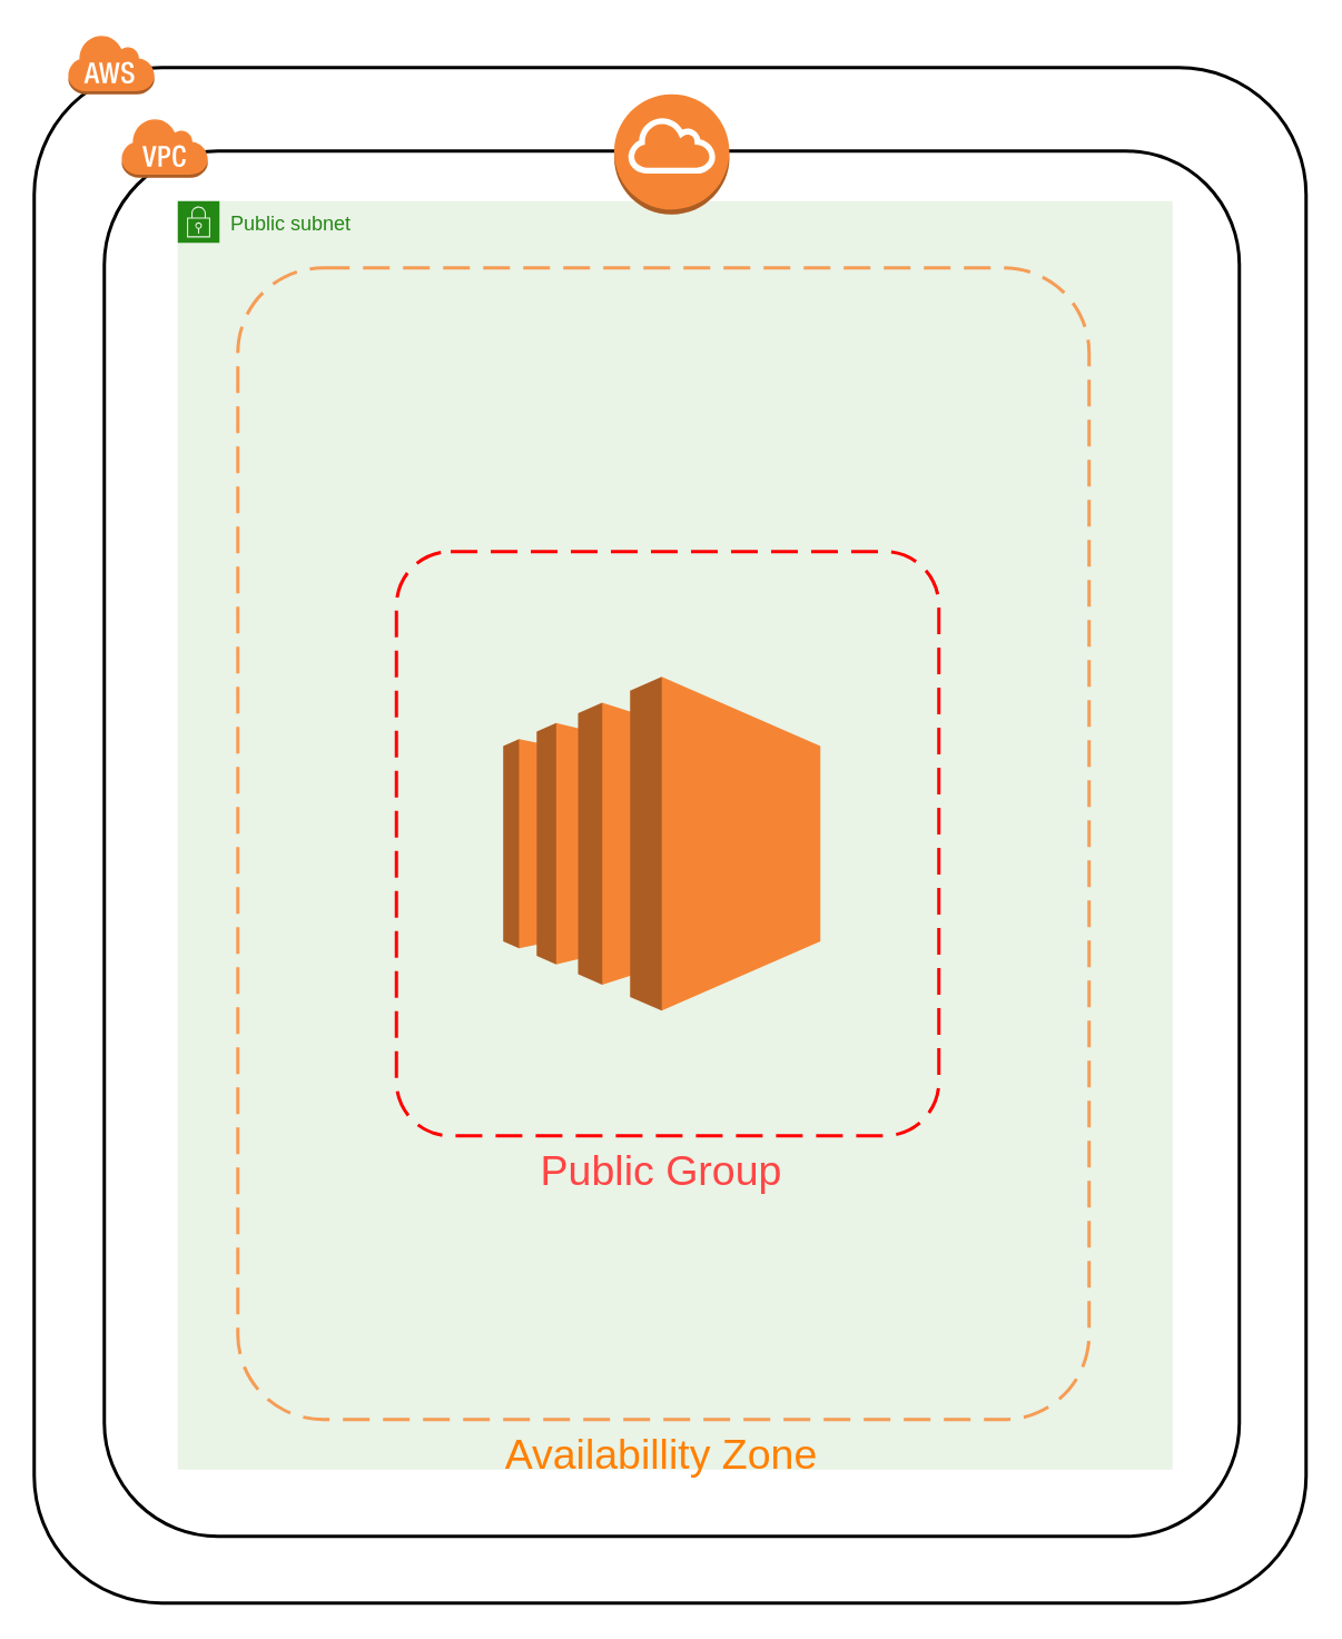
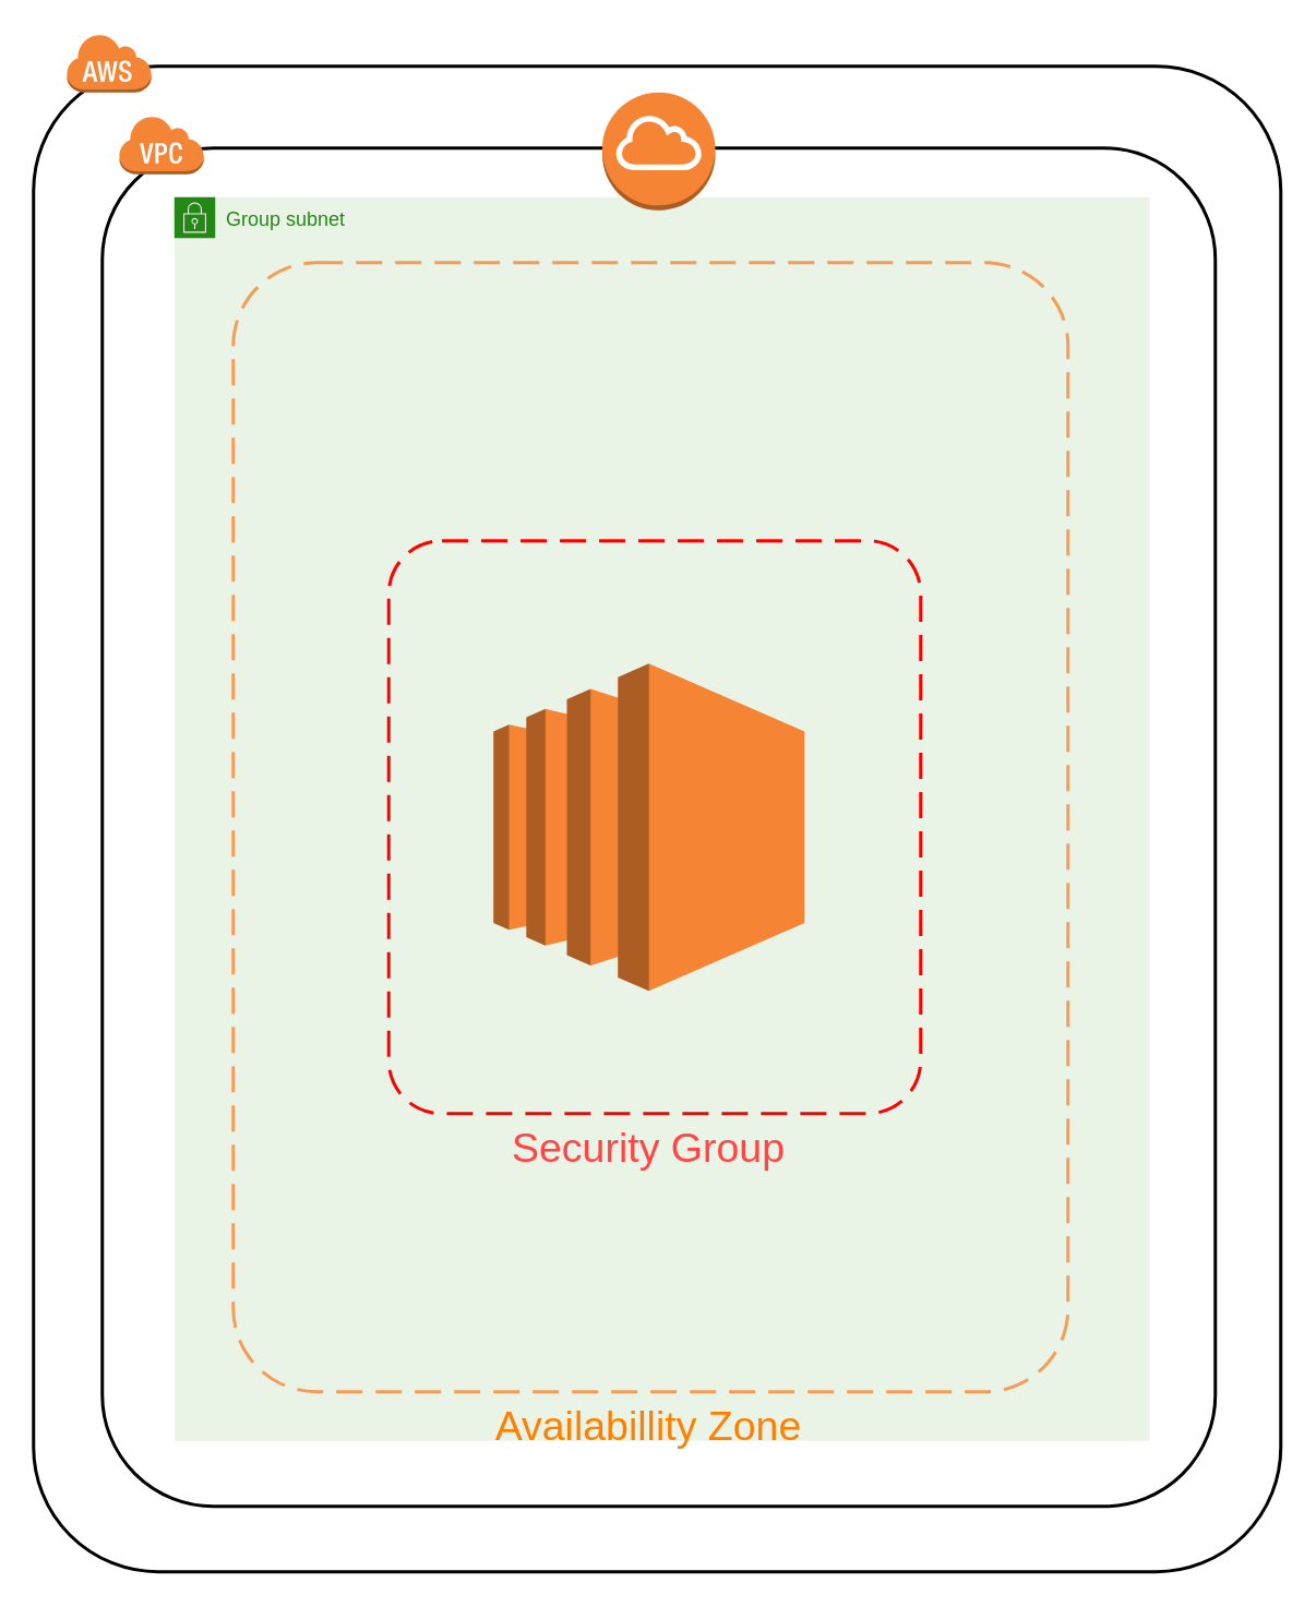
  <mxCell id="0" />
  <mxCell id="1" parent="0" />
  <mxCell id="2" value="" style="rounded=1;arcSize=10;dashed=0;fillColor=none;gradientColor=none;strokeWidth=2;" vertex="1" parent="1"><mxGeometry x="20" y="40" width="762" height="920" as="geometry" /></mxCell>
  <mxCell id="3" value="" style="dashed=0;html=1;shape=mxgraph.aws3.cloud;fillColor=#F58536;gradientColor=none;dashed=0;" vertex="1" parent="1"><mxGeometry x="40" y="20" width="52" height="36" as="geometry" /></mxCell>
  <mxCell id="4" value="" style="rounded=1;arcSize=10;dashed=0;fillColor=none;gradientColor=none;strokeWidth=2;" vertex="1" parent="1"><mxGeometry x="62" y="90" width="680" height="830" as="geometry" /></mxCell>
  <mxCell id="5" value="" style="dashed=0;html=1;shape=mxgraph.aws3.virtual_private_cloud;fillColor=#F58536;gradientColor=none;dashed=0;" vertex="1" parent="1"><mxGeometry x="72" y="70" width="52" height="36" as="geometry" /></mxCell>
- <mxCell id="6" value="Public subnet" style="points=[[0,0],[0.25,0],[0.5,0],[0.75,0],[1,0],[1,0.25],[1,0.5],[1,0.75],[1,1],[0.75,1],[0.5,1],[0.25,1],[0,1],[0,0.75],[0,0.5],[0,0.25]];outlineConnect=0;gradientColor=none;html=1;whiteSpace=wrap;fontSize=12;fontStyle=0;shape=mxgraph.aws4.group;grIcon=mxgraph.aws4.group_security_group;grStroke=0;strokeColor=#248814;fillColor=#E9F3E6;verticalAlign=top;align=left;spacingLeft=30;fontColor=#248814;dashed=0;" vertex="1" parent="1"><mxGeometry x="106" y="120" width="596" height="760" as="geometry" /></mxCell>
+ <mxCell id="6" value="Group subnet" style="points=[[0,0],[0.25,0],[0.5,0],[0.75,0],[1,0],[1,0.25],[1,0.5],[1,0.75],[1,1],[0.75,1],[0.5,1],[0.25,1],[0,1],[0,0.75],[0,0.5],[0,0.25]];outlineConnect=0;gradientColor=none;html=1;whiteSpace=wrap;fontSize=12;fontStyle=0;shape=mxgraph.aws4.group;grIcon=mxgraph.aws4.group_security_group;grStroke=0;strokeColor=#248814;fillColor=#E9F3E6;verticalAlign=top;align=left;spacingLeft=30;fontColor=#248814;dashed=0;" vertex="1" parent="1"><mxGeometry x="106" y="120" width="596" height="760" as="geometry" /></mxCell>
  <mxCell id="7" value="" style="outlineConnect=0;dashed=0;verticalLabelPosition=bottom;verticalAlign=top;align=center;html=1;shape=mxgraph.aws3.internet_gateway;fillColor=#F58534;gradientColor=none;" vertex="1" parent="1"><mxGeometry x="367.5" y="56" width="69" height="72" as="geometry" /></mxCell>
  <mxCell id="8" value="" style="rounded=1;arcSize=10;dashed=1;strokeColor=#F59D56;fillColor=none;gradientColor=none;dashPattern=8 4;strokeWidth=2;" vertex="1" parent="1"><mxGeometry x="142" y="160" width="510" height="690" as="geometry" /></mxCell>
  <mxCell id="9" value="" style="outlineConnect=0;dashed=0;verticalLabelPosition=bottom;verticalAlign=top;align=center;html=1;shape=mxgraph.aws3.ec2;fillColor=#F58534;gradientColor=none;" vertex="1" parent="1"><mxGeometry x="301" y="405" width="190" height="200" as="geometry" /></mxCell>
  <mxCell id="10" value="" style="rounded=1;arcSize=10;dashed=1;strokeColor=#ff0000;fillColor=none;gradientColor=none;dashPattern=8 4;strokeWidth=2;" vertex="1" parent="1"><mxGeometry x="237" y="330" width="325" height="350" as="geometry" /></mxCell>
  <mxCell id="11" value="&lt;font style=&quot;font-size: 25px&quot; color=&quot;#ff8000&quot;&gt;Availabillity Zone&lt;/font&gt;" style="text;html=1;strokeColor=none;fillColor=none;align=center;verticalAlign=middle;whiteSpace=wrap;rounded=0;" vertex="1" parent="1"><mxGeometry x="294" y="850" width="204" height="40" as="geometry" /></mxCell>
- <mxCell id="12" value="&lt;span style=&quot;font-size: 25px&quot;&gt;&lt;font color=&quot;#ff4545&quot;&gt;Public Group&lt;/font&gt;&lt;/span&gt;" style="text;html=1;strokeColor=none;fillColor=none;align=center;verticalAlign=middle;whiteSpace=wrap;rounded=0;" vertex="1" parent="1"><mxGeometry x="294" y="680" width="204" height="40" as="geometry" /></mxCell>
+ <mxCell id="12" value="&lt;span style=&quot;font-size: 25px&quot;&gt;&lt;font color=&quot;#ff4545&quot;&gt;Security Group&lt;/font&gt;&lt;/span&gt;" style="text;html=1;strokeColor=none;fillColor=none;align=center;verticalAlign=middle;whiteSpace=wrap;rounded=0;" vertex="1" parent="1"><mxGeometry x="294" y="680" width="204" height="40" as="geometry" /></mxCell>
